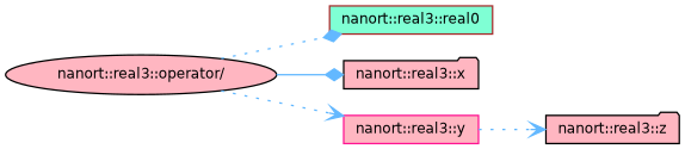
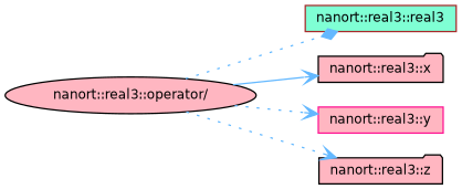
  digraph {
    rankdir=LR
    node [color=black fillcolor=lightpink fontname=Helvetica fontsize=10 shape=box style=filled]
    edge [arrowhead=diamond color=steelblue1 fontname=Helvetica fontsize=10 labelfontname=Helvetica labelfontsize=10 style=dotted]
    n1 [fontcolor=black height=0.2 label="nanort::real3::operator/" shape=ellipse width=0.4]
-   n2 [color=brown fillcolor=aquamarine height=0.2 label="nanort::real3::real0" width=0.4]
+   n2 [color=brown fillcolor=aquamarine height=0.2 label="nanort::real3::real3" width=0.4]
    n3 [height=0.2 label="nanort::real3::x" shape=folder width=0.4]
    n4 [color=deeppink height=0.2 label="nanort::real3::y" width=0.4]
    n5 [height=0.2 label="nanort::real3::z" shape=folder width=0.4]
    n1 -> n2
-   n1 -> n3 [style=solid]
+   n1 -> n3 [arrowhead=vee style=solid]
    n1 -> n4 [arrowhead=vee]
-   n4 -> n5 [arrowhead=vee]
+   n1 -> n5 [arrowhead=vee]
  }
